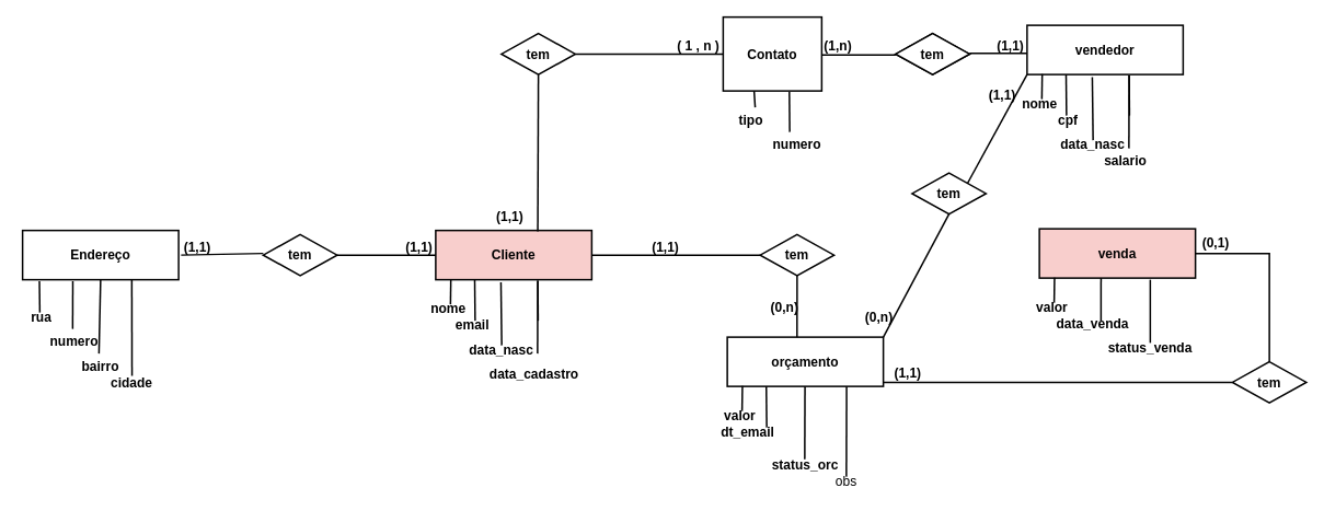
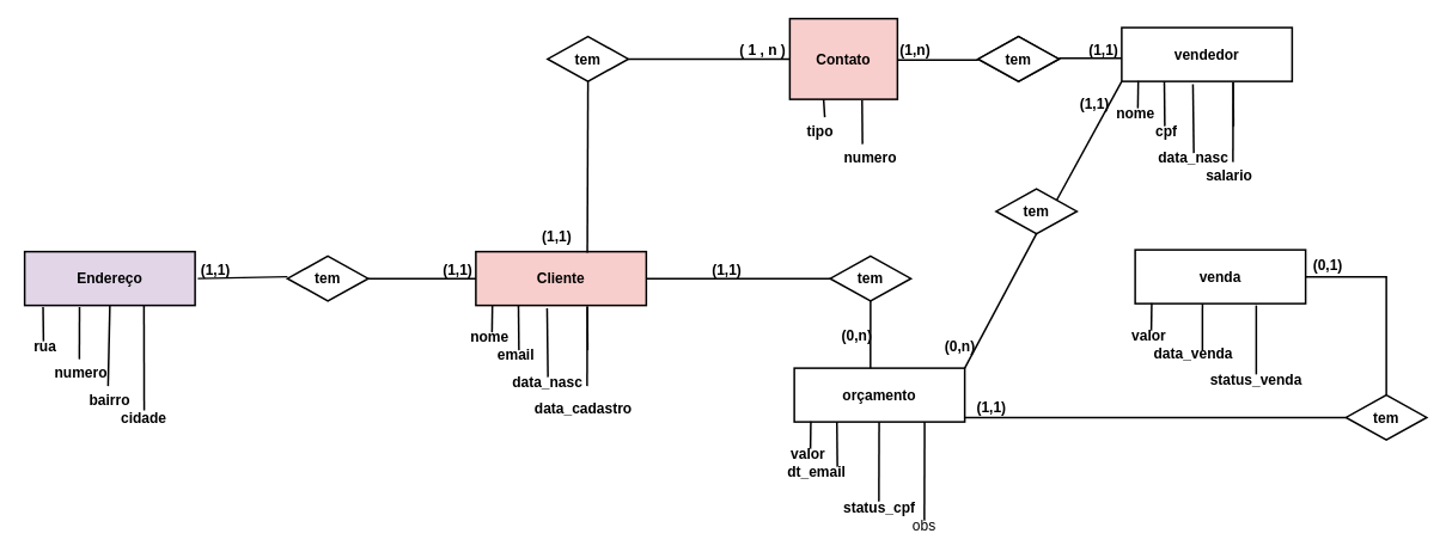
  <mxCell id="0" />
  <mxCell id="1" parent="0" />
  <mxCell id="2" value="Cliente" style="rounded=0;whiteSpace=wrap;html=1;fontSize=16;strokeWidth=2;fontStyle=1;fillColor=#f8cecc;" vertex="1" parent="1"><mxGeometry y="280" width="190" height="60" as="geometry" x="530" /></mxCell>
  <mxCell id="3" value="tem" style="rhombus;whiteSpace=wrap;html=1;fontSize=16;strokeWidth=2;fontStyle=1" vertex="1" parent="1"><mxGeometry x="320" y="285" width="90" height="50" as="geometry" /></mxCell>
  <mxCell id="4" value="" style="endArrow=none;html=1;rounded=0;exitX=0;exitY=0.5;exitDx=0;exitDy=0;entryX=1;entryY=0.5;entryDx=0;entryDy=0;fontSize=16;strokeColor=#000000;strokeWidth=2;fontStyle=1" edge="1" parent="1" source="2" target="3"><mxGeometry width="50" height="50" relative="1" as="geometry"><mxPoint x="890" y="630" as="sourcePoint" /><mxPoint x="940" y="580" as="targetPoint" /></mxGeometry></mxCell>
- <mxCell id="5" value="Endereço" style="rounded=0;whiteSpace=wrap;html=1;fontSize=16;strokeWidth=2;fontStyle=1" vertex="1" parent="1"><mxGeometry x="27" y="280" width="190" height="60" as="geometry" /></mxCell>
+ <mxCell id="5" value="Endereço" style="rounded=0;whiteSpace=wrap;html=1;fontSize=16;strokeWidth=2;fontStyle=1;fillColor=#e1d5e7;" vertex="1" parent="1"><mxGeometry x="27" y="280" width="190" height="60" as="geometry" /></mxCell>
  <mxCell id="6" value="" style="endArrow=none;html=1;rounded=0;exitX=0;exitY=0.5;exitDx=0;exitDy=0;fontSize=16;strokeColor=#000000;strokeWidth=2;fontStyle=1" edge="1" parent="1"><mxGeometry width="50" height="50" relative="1" as="geometry"><mxPoint x="320" y="308" as="sourcePoint" /><mxPoint x="220" y="310" as="targetPoint" /></mxGeometry></mxCell>
  <mxCell id="7" style="edgeStyle=orthogonalEdgeStyle;rounded=0;orthogonalLoop=1;jettySize=auto;html=1;exitX=0.5;exitY=1;exitDx=0;exitDy=0;fontSize=16;strokeWidth=2;fontStyle=1" edge="1" parent="1" source="5" target="5"><mxGeometry relative="1" as="geometry" /></mxCell>
  <mxCell id="8" value="nome" style="text;html=1;align=center;verticalAlign=middle;resizable=0;points=[];autosize=1;strokeColor=none;fillColor=none;fontSize=16;strokeWidth=2;fontStyle=1" vertex="1" parent="1"><mxGeometry x="515" y="360" width="60" height="30" as="geometry" /></mxCell>
  <mxCell id="9" value="" style="endArrow=none;html=1;rounded=0;entryX=0.25;entryY=1;entryDx=0;entryDy=0;fontSize=16;strokeWidth=2;fontStyle=1" edge="1" parent="1" target="2"><mxGeometry width="50" height="50" relative="1" as="geometry"><mxPoint x="578" y="390" as="sourcePoint" /><mxPoint x="900" y="330" as="targetPoint" /></mxGeometry></mxCell>
  <mxCell id="10" value="" style="endArrow=none;html=1;rounded=0;entryX=0.097;entryY=0.993;entryDx=0;entryDy=0;entryPerimeter=0;fontSize=16;strokeWidth=2;fontStyle=1" edge="1" parent="1" target="2"><mxGeometry width="50" height="50" relative="1" as="geometry"><mxPoint x="548" y="370" as="sourcePoint" /><mxPoint x="900" y="330" as="targetPoint" /></mxGeometry></mxCell>
  <mxCell id="11" value="email&lt;span style=&quot;white-space: pre;&quot;&gt;&#09;&lt;/span&gt;" style="text;html=1;align=center;verticalAlign=middle;whiteSpace=wrap;rounded=0;fontSize=16;strokeWidth=2;fontStyle=1" vertex="1" parent="1"><mxGeometry x="560" y="380" width="60" height="30" as="geometry" /></mxCell>
  <mxCell id="12" value="" style="endArrow=none;html=1;rounded=0;entryX=0.423;entryY=0.993;entryDx=0;entryDy=0;entryPerimeter=0;fontSize=16;strokeWidth=2;fontStyle=1" edge="1" parent="1"><mxGeometry width="50" height="50" relative="1" as="geometry"><mxPoint x="918.989" y="130" as="sourcePoint" /><mxPoint x="917.64" y="110" as="targetPoint" /></mxGeometry></mxCell>
  <mxCell id="13" value="data_nasc" style="text;html=1;align=center;verticalAlign=middle;whiteSpace=wrap;rounded=0;fontSize=16;strokeWidth=2;fontStyle=1" vertex="1" parent="1"><mxGeometry x="580" y="410" width="60" height="30" as="geometry" /></mxCell>
  <mxCell id="14" value="" style="endArrow=none;html=1;rounded=0;entryX=0.649;entryY=1.011;entryDx=0;entryDy=0;entryPerimeter=0;fontSize=16;strokeWidth=2;fontStyle=1" edge="1" parent="1"><mxGeometry width="50" height="50" relative="1" as="geometry"><mxPoint x="961" y="160" as="sourcePoint" /><mxPoint x="960.58" y="111.08" as="targetPoint" /></mxGeometry></mxCell>
  <mxCell id="15" value="data_cadastro" style="text;html=1;align=center;verticalAlign=middle;whiteSpace=wrap;rounded=0;fontSize=16;strokeWidth=2;fontStyle=1" vertex="1" parent="1"><mxGeometry x="620" y="440" width="60" height="30" as="geometry" /></mxCell>
  <mxCell id="16" value="" style="endArrow=none;html=1;rounded=0;entryX=0.108;entryY=1.03;entryDx=0;entryDy=0;entryPerimeter=0;fontSize=16;strokeWidth=2;fontStyle=1" edge="1" parent="1" target="5"><mxGeometry width="50" height="50" relative="1" as="geometry"><mxPoint x="48" y="380" as="sourcePoint" /><mxPoint x="-220" y="380" as="targetPoint" /></mxGeometry></mxCell>
  <mxCell id="17" value="rua" style="text;html=1;align=center;verticalAlign=middle;whiteSpace=wrap;rounded=0;fontSize=16;strokeWidth=2;fontStyle=1" vertex="1" parent="1"><mxGeometry x="20" y="370" width="60" height="30" as="geometry" /></mxCell>
  <mxCell id="18" value="" style="endArrow=none;html=1;rounded=0;entryX=0.322;entryY=1.03;entryDx=0;entryDy=0;entryPerimeter=0;fontSize=16;strokeWidth=2;fontStyle=1" edge="1" parent="1" target="5"><mxGeometry width="50" height="50" relative="1" as="geometry"><mxPoint x="88" y="400" as="sourcePoint" /><mxPoint x="-220" y="380" as="targetPoint" /></mxGeometry></mxCell>
  <mxCell id="19" value="numero" style="text;html=1;align=center;verticalAlign=middle;whiteSpace=wrap;rounded=0;fontSize=16;strokeWidth=2;fontStyle=1" vertex="1" parent="1"><mxGeometry x="60" y="400" width="60" height="30" as="geometry" /></mxCell>
  <mxCell id="20" value="" style="endArrow=none;html=1;rounded=0;entryX=0.5;entryY=1;entryDx=0;entryDy=0;exitX=1;exitY=1;exitDx=0;exitDy=0;fontSize=16;strokeWidth=2;fontStyle=1" edge="1" parent="1" source="19" target="5"><mxGeometry width="50" height="50" relative="1" as="geometry"><mxPoint x="-270" y="430" as="sourcePoint" /><mxPoint x="-220" y="380" as="targetPoint" /></mxGeometry></mxCell>
  <mxCell id="21" value="bairro" style="text;html=1;align=center;verticalAlign=middle;whiteSpace=wrap;rounded=0;fontSize=16;strokeWidth=2;fontStyle=1" vertex="1" parent="1"><mxGeometry x="92" y="430" width="60" height="30" as="geometry" /></mxCell>
  <mxCell id="22" value="" style="endArrow=none;html=1;rounded=0;entryX=0.804;entryY=1.047;entryDx=0;entryDy=0;entryPerimeter=0;fontSize=16;strokeWidth=2;fontStyle=1" edge="1" parent="1"><mxGeometry width="50" height="50" relative="1" as="geometry"><mxPoint x="160.24" y="457.18" as="sourcePoint" /><mxPoint x="160" y="340" as="targetPoint" /></mxGeometry></mxCell>
  <mxCell id="23" value="cidade" style="text;html=1;align=center;verticalAlign=middle;whiteSpace=wrap;rounded=0;fontSize=16;strokeWidth=2;fontStyle=1" vertex="1" parent="1"><mxGeometry x="130" y="450" width="60" height="30" as="geometry" /></mxCell>
  <mxCell id="24" value="(1,1)" style="text;html=1;align=center;verticalAlign=middle;whiteSpace=wrap;rounded=0;fontSize=16;strokeWidth=2;fontStyle=1" vertex="1" parent="1"><mxGeometry x="210" y="285" width="60" height="30" as="geometry" /></mxCell>
  <mxCell id="25" value="(1,1)" style="text;html=1;align=center;verticalAlign=middle;whiteSpace=wrap;rounded=0;fontSize=16;strokeWidth=2;fontStyle=1" vertex="1" parent="1"><mxGeometry x="480" y="285" width="60" height="30" as="geometry" /></mxCell>
- <mxCell id="26" value="Contato" style="rounded=0;whiteSpace=wrap;html=1;fontSize=16;strokeWidth=2;fontStyle=1" vertex="1" parent="1"><mxGeometry x="880" y="20" width="120" height="90" as="geometry" /></mxCell>
+ <mxCell id="26" value="Contato" style="rounded=0;whiteSpace=wrap;html=1;fontSize=16;strokeWidth=2;fontStyle=1;fillColor=#f8cecc;" vertex="1" parent="1"><mxGeometry x="880" y="20" width="120" height="90" as="geometry" /></mxCell>
  <mxCell id="27" value="" style="endArrow=none;html=1;rounded=0;entryX=0;entryY=0.5;entryDx=0;entryDy=0;fontSize=16;strokeColor=#000000;strokeWidth=2;fontStyle=1" edge="1" parent="1" target="26"><mxGeometry width="50" height="50" relative="1" as="geometry"><mxPoint x="700" y="65" as="sourcePoint" /><mxPoint x="900" y="210" as="targetPoint" /></mxGeometry></mxCell>
  <mxCell id="28" value="tem" style="rhombus;whiteSpace=wrap;html=1;fontSize=16;strokeWidth=2;fontStyle=1" vertex="1" parent="1"><mxGeometry x="610" y="40" width="90" height="50" as="geometry" /></mxCell>
  <mxCell id="29" value="" style="endArrow=none;html=1;rounded=0;entryX=0.5;entryY=1;entryDx=0;entryDy=0;exitX=0.654;exitY=0.019;exitDx=0;exitDy=0;exitPerimeter=0;fontSize=16;strokeColor=#000000;strokeWidth=2;fontStyle=1" edge="1" parent="1" source="2" target="28"><mxGeometry width="50" height="50" relative="1" as="geometry"><mxPoint x="650" y="270" as="sourcePoint" /><mxPoint x="900" y="210" as="targetPoint" /></mxGeometry></mxCell>
  <mxCell id="30" value="(1,1)" style="text;html=1;align=center;verticalAlign=middle;resizable=0;points=[];autosize=1;strokeColor=none;fillColor=none;fontSize=16;strokeWidth=2;fontStyle=1" vertex="1" parent="1"><mxGeometry x="590" y="248" width="60" height="30" as="geometry" /></mxCell>
  <mxCell id="31" value="&lt;div&gt;( 1 , n )&lt;/div&gt;" style="text;html=1;align=center;verticalAlign=middle;whiteSpace=wrap;rounded=0;fontSize=16;strokeWidth=2;fontStyle=1" vertex="1" parent="1"><mxGeometry x="820" y="40" width="60" height="30" as="geometry" /></mxCell>
  <mxCell id="32" value="" style="endArrow=none;html=1;rounded=0;entryX=0.418;entryY=1.055;entryDx=0;entryDy=0;entryPerimeter=0;fontSize=16;strokeWidth=2;fontStyle=1" edge="1" parent="1" target="2"><mxGeometry width="50" height="50" relative="1" as="geometry"><mxPoint x="610.36" y="420" as="sourcePoint" /><mxPoint x="610" y="390" as="targetPoint" /></mxGeometry></mxCell>
  <mxCell id="33" value="" style="endArrow=none;html=1;rounded=0;entryX=0.649;entryY=1.011;entryDx=0;entryDy=0;entryPerimeter=0;fontSize=16;strokeWidth=2;fontStyle=1" edge="1" parent="1"><mxGeometry width="50" height="50" relative="1" as="geometry"><mxPoint x="654.71" y="390" as="sourcePoint" /><mxPoint x="654.29" y="341.08" as="targetPoint" /></mxGeometry></mxCell>
  <mxCell id="34" value="" style="endArrow=none;html=1;rounded=0;entryX=0.649;entryY=1.011;entryDx=0;entryDy=0;entryPerimeter=0;fontSize=16;strokeWidth=2;fontStyle=1" edge="1" parent="1"><mxGeometry width="50" height="50" relative="1" as="geometry"><mxPoint x="654" y="430" as="sourcePoint" /><mxPoint x="654.29" y="341.08" as="targetPoint" /></mxGeometry></mxCell>
  <mxCell id="35" value="tipo" style="text;html=1;align=center;verticalAlign=middle;whiteSpace=wrap;rounded=0;fontSize=16;strokeWidth=2;fontStyle=1" vertex="1" parent="1"><mxGeometry x="884" y="130" width="60" height="30" as="geometry" /></mxCell>
  <mxCell id="36" value="numero" style="text;html=1;align=center;verticalAlign=middle;whiteSpace=wrap;rounded=0;fontSize=16;strokeWidth=2;fontStyle=1" vertex="1" parent="1"><mxGeometry x="940" y="160" width="60" height="30" as="geometry" /></mxCell>
  <mxCell id="37" value="vendedor" style="rounded=0;whiteSpace=wrap;html=1;fontSize=16;strokeWidth=2;fontStyle=1" vertex="1" parent="1"><mxGeometry x="1250" y="30" width="190" height="60" as="geometry" /></mxCell>
  <mxCell id="38" value="nome" style="text;html=1;align=center;verticalAlign=middle;resizable=0;points=[];autosize=1;strokeColor=none;fillColor=none;fontSize=16;strokeWidth=2;fontStyle=1" vertex="1" parent="1"><mxGeometry x="1235" width="60" height="30" as="geometry" y="110" /></mxCell>
  <mxCell id="39" value="" style="endArrow=none;html=1;rounded=0;entryX=0.25;entryY=1;entryDx=0;entryDy=0;fontSize=16;strokeWidth=2;fontStyle=1" edge="1" target="37" parent="1"><mxGeometry width="50" height="50" relative="1" as="geometry"><mxPoint x="1298" y="140" as="sourcePoint" /><mxPoint x="1620" y="80" as="targetPoint" /></mxGeometry></mxCell>
  <mxCell id="40" value="" style="endArrow=none;html=1;rounded=0;entryX=0.097;entryY=0.993;entryDx=0;entryDy=0;entryPerimeter=0;fontSize=16;strokeWidth=2;fontStyle=1" edge="1" target="37" parent="1"><mxGeometry width="50" height="50" relative="1" as="geometry"><mxPoint x="1268" y="120" as="sourcePoint" /><mxPoint x="1620" y="80" as="targetPoint" /></mxGeometry></mxCell>
  <mxCell id="41" value="cpf" style="text;html=1;align=center;verticalAlign=middle;whiteSpace=wrap;rounded=0;fontSize=16;strokeWidth=2;fontStyle=1" vertex="1" parent="1"><mxGeometry x="1270" y="130" width="60" height="30" as="geometry" /></mxCell>
  <mxCell id="42" value="data_nasc" style="text;html=1;align=center;verticalAlign=middle;whiteSpace=wrap;rounded=0;fontSize=16;strokeWidth=2;fontStyle=1" vertex="1" parent="1"><mxGeometry x="1300" y="160" width="60" height="30" as="geometry" /></mxCell>
  <mxCell id="43" value="(1,1)" style="text;html=1;align=center;verticalAlign=middle;whiteSpace=wrap;rounded=0;fontSize=16;strokeWidth=2;fontStyle=1" vertex="1" parent="1"><mxGeometry x="1200" y="40" width="60" height="30" as="geometry" /></mxCell>
  <mxCell id="44" value="" style="endArrow=none;html=1;rounded=0;entryX=0.418;entryY=1.055;entryDx=0;entryDy=0;entryPerimeter=0;fontSize=16;strokeWidth=2;fontStyle=1" edge="1" target="37" parent="1"><mxGeometry width="50" height="50" relative="1" as="geometry"><mxPoint x="1330.36" y="170" as="sourcePoint" /><mxPoint x="1330" y="140" as="targetPoint" /></mxGeometry></mxCell>
  <mxCell id="45" value="" style="endArrow=none;html=1;rounded=0;entryX=0.649;entryY=1.011;entryDx=0;entryDy=0;entryPerimeter=0;fontSize=16;strokeWidth=2;fontStyle=1" edge="1" parent="1"><mxGeometry width="50" height="50" relative="1" as="geometry"><mxPoint x="1374.71" y="140" as="sourcePoint" /><mxPoint x="1374.29" y="91.08" as="targetPoint" /></mxGeometry></mxCell>
  <mxCell id="46" value="" style="endArrow=none;html=1;rounded=0;entryX=0.649;entryY=1.011;entryDx=0;entryDy=0;entryPerimeter=0;fontSize=16;strokeWidth=2;fontStyle=1" edge="1" parent="1"><mxGeometry width="50" height="50" relative="1" as="geometry"><mxPoint x="1374" y="180" as="sourcePoint" /><mxPoint x="1374.29" y="91.08" as="targetPoint" /></mxGeometry></mxCell>
  <mxCell id="47" value="tem" style="rhombus;whiteSpace=wrap;html=1;fontSize=16;strokeWidth=2;fontStyle=1" vertex="1" parent="1"><mxGeometry x="1090" y="40" width="90" height="50" as="geometry" /></mxCell>
  <mxCell id="48" value="" style="endArrow=none;html=1;rounded=0;exitX=0;exitY=0.52;exitDx=0;exitDy=0;exitPerimeter=0;fontSize=16;strokeColor=#000000;strokeWidth=2;fontStyle=1" edge="1" parent="1" source="47"><mxGeometry width="50" height="50" relative="1" as="geometry"><mxPoint x="1090" y="60" as="sourcePoint" /><mxPoint x="1000" y="66" as="targetPoint" /></mxGeometry></mxCell>
  <mxCell id="49" value="" style="endArrow=none;html=1;rounded=0;exitX=0;exitY=0.52;exitDx=0;exitDy=0;exitPerimeter=0;fontSize=16;strokeColor=#000000;strokeWidth=2;fontStyle=1" edge="1" parent="1"><mxGeometry width="50" height="50" relative="1" as="geometry"><mxPoint x="1250" y="64.29" as="sourcePoint" /><mxPoint x="1180" y="64.29" as="targetPoint" /></mxGeometry></mxCell>
  <mxCell id="50" value="tem" style="rhombus;whiteSpace=wrap;html=1;fontSize=16;strokeWidth=2;fontStyle=1" vertex="1" parent="1"><mxGeometry x="1090" y="40" width="90" height="50" as="geometry" /></mxCell>
  <mxCell id="51" value="(1,n)" style="text;html=1;align=center;verticalAlign=middle;whiteSpace=wrap;rounded=0;fontSize=16;strokeWidth=2;fontStyle=1" vertex="1" parent="1"><mxGeometry x="990" y="40" width="60" height="30" as="geometry" /></mxCell>
  <mxCell id="52" value="salario" style="text;html=1;align=center;verticalAlign=middle;whiteSpace=wrap;rounded=0;fontSize=16;strokeWidth=2;fontStyle=1" vertex="1" parent="1"><mxGeometry x="1340" y="180" width="60" height="30" as="geometry" /></mxCell>
  <mxCell id="53" value="orçamento" style="rounded=0;whiteSpace=wrap;html=1;fontSize=16;strokeWidth=2;fontStyle=1" vertex="1" parent="1"><mxGeometry x="885" y="410" width="190" height="60" as="geometry" /></mxCell>
  <mxCell id="54" value="valor" style="text;html=1;align=center;verticalAlign=middle;resizable=0;points=[];autosize=1;strokeColor=none;fillColor=none;fontSize=16;strokeWidth=2;fontStyle=1" vertex="1" parent="1"><mxGeometry x="870" y="490" width="60" height="30" as="geometry" /></mxCell>
  <mxCell id="55" value="" style="endArrow=none;html=1;rounded=0;entryX=0.25;entryY=1;entryDx=0;entryDy=0;fontSize=16;strokeWidth=2;fontStyle=1" edge="1" target="53" parent="1"><mxGeometry width="50" height="50" relative="1" as="geometry"><mxPoint x="933" y="520" as="sourcePoint" /><mxPoint x="1255" y="460" as="targetPoint" /></mxGeometry></mxCell>
  <mxCell id="56" value="" style="endArrow=none;html=1;rounded=0;entryX=0.097;entryY=0.993;entryDx=0;entryDy=0;entryPerimeter=0;fontSize=16;strokeWidth=2;fontStyle=1" edge="1" target="53" parent="1"><mxGeometry width="50" height="50" relative="1" as="geometry"><mxPoint x="903" y="500" as="sourcePoint" /><mxPoint x="1255" y="460" as="targetPoint" /></mxGeometry></mxCell>
  <mxCell id="57" value="dt_email" style="text;html=1;align=center;verticalAlign=middle;whiteSpace=wrap;rounded=0;fontSize=16;strokeWidth=2;fontStyle=1" vertex="1" parent="1"><mxGeometry x="880" y="510" width="60" height="30" as="geometry" /></mxCell>
- <mxCell id="58" value="venda" style="rounded=0;whiteSpace=wrap;html=1;fontSize=16;strokeWidth=2;fontStyle=1;fillColor=#f8cecc;" vertex="1" parent="1"><mxGeometry x="1265" y="278" width="190" height="60" as="geometry" /></mxCell>
+ <mxCell id="58" value="venda" style="rounded=0;whiteSpace=wrap;html=1;fontSize=16;strokeWidth=2;fontStyle=1" vertex="1" parent="1"><mxGeometry x="1265" y="278" width="190" height="60" as="geometry" /></mxCell>
  <mxCell id="59" value="valor" style="text;html=1;align=center;verticalAlign=middle;resizable=0;points=[];autosize=1;strokeColor=none;fillColor=none;fontSize=16;strokeWidth=2;fontStyle=1" vertex="1" parent="1"><mxGeometry x="1250" y="358" width="60" height="30" as="geometry" /></mxCell>
  <mxCell id="60" value="" style="endArrow=none;html=1;rounded=0;entryX=0.395;entryY=1;entryDx=0;entryDy=0;fontSize=16;entryPerimeter=0;strokeWidth=2;fontStyle=1" edge="1" target="58" parent="1"><mxGeometry width="50" height="50" relative="1" as="geometry"><mxPoint x="1340" y="390" as="sourcePoint" /><mxPoint x="1635" y="328" as="targetPoint" /></mxGeometry></mxCell>
  <mxCell id="61" value="" style="endArrow=none;html=1;rounded=0;entryX=0.097;entryY=0.993;entryDx=0;entryDy=0;entryPerimeter=0;fontSize=16;strokeWidth=2;fontStyle=1" edge="1" target="58" parent="1"><mxGeometry width="50" height="50" relative="1" as="geometry"><mxPoint x="1283" y="368" as="sourcePoint" /><mxPoint x="1635" y="328" as="targetPoint" /></mxGeometry></mxCell>
  <mxCell id="62" value="data_venda" style="text;html=1;align=center;verticalAlign=middle;whiteSpace=wrap;rounded=0;fontSize=16;strokeWidth=2;fontStyle=1" vertex="1" parent="1"><mxGeometry x="1300" y="380" width="60" height="28" as="geometry" /></mxCell>
  <mxCell id="63" value="status_venda" style="text;html=1;align=center;verticalAlign=middle;whiteSpace=wrap;rounded=0;fontSize=16;strokeWidth=2;fontStyle=1" vertex="1" parent="1"><mxGeometry x="1370" y="408" width="60" height="30" as="geometry" /></mxCell>
  <mxCell id="64" value="" style="endArrow=none;html=1;rounded=0;entryX=0.649;entryY=1.011;entryDx=0;entryDy=0;entryPerimeter=0;fontSize=16;strokeWidth=2;fontStyle=1" edge="1" parent="1"><mxGeometry width="50" height="50" relative="1" as="geometry"><mxPoint x="979.29" y="558.92" as="sourcePoint" /><mxPoint x="979.58" y="470" as="targetPoint" /></mxGeometry></mxCell>
  <mxCell id="65" value="" style="endArrow=none;html=1;rounded=0;entryX=0.649;entryY=1.011;entryDx=0;entryDy=0;entryPerimeter=0;fontSize=16;strokeWidth=2;fontStyle=1" edge="1" parent="1"><mxGeometry width="50" height="50" relative="1" as="geometry"><mxPoint x="1030" y="580" as="sourcePoint" /><mxPoint x="1030.29" y="470" as="targetPoint" /></mxGeometry></mxCell>
- <mxCell id="66" value="status_orc" style="text;html=1;align=center;verticalAlign=middle;whiteSpace=wrap;rounded=0;fontSize=16;strokeWidth=2;fontStyle=1" vertex="1" parent="1"><mxGeometry x="950" y="550" width="60" height="30" as="geometry" /></mxCell>
+ <mxCell id="66" value="status_cpf" style="text;html=1;align=center;verticalAlign=middle;whiteSpace=wrap;rounded=0;fontSize=16;strokeWidth=2;fontStyle=1" vertex="1" parent="1"><mxGeometry x="950" y="550" width="60" height="30" as="geometry" /></mxCell>
  <mxCell id="67" value="obs" style="text;html=1;align=center;verticalAlign=middle;whiteSpace=wrap;rounded=0;fontSize=16;" vertex="1" parent="1"><mxGeometry x="1000" y="570" width="60" height="30" as="geometry" /></mxCell>
  <mxCell id="68" value="" style="endArrow=none;html=1;rounded=0;entryX=0.418;entryY=1.055;entryDx=0;entryDy=0;entryPerimeter=0;fontSize=16;strokeWidth=2;fontStyle=1" edge="1" parent="1"><mxGeometry width="50" height="50" relative="1" as="geometry"><mxPoint x="1400" y="417" as="sourcePoint" /><mxPoint x="1400" y="340" as="targetPoint" /></mxGeometry></mxCell>
  <mxCell id="69" value="tem" style="rhombus;whiteSpace=wrap;html=1;fontSize=16;strokeWidth=2;fontStyle=1" vertex="1" parent="1"><mxGeometry x="925" y="285" width="90" height="50" as="geometry" /></mxCell>
  <mxCell id="70" value="" style="endArrow=none;html=1;rounded=0;exitX=1;exitY=0.5;exitDx=0;exitDy=0;entryX=0;entryY=0.5;entryDx=0;entryDy=0;strokeColor=#000000;strokeWidth=2;fontStyle=1" edge="1" parent="1" source="2" target="69"><mxGeometry width="50" height="50" relative="1" as="geometry"><mxPoint x="870" y="400" as="sourcePoint" /><mxPoint x="920" y="350" as="targetPoint" /></mxGeometry></mxCell>
  <mxCell id="71" value="" style="endArrow=none;html=1;rounded=0;entryX=0.5;entryY=1;entryDx=0;entryDy=0;exitX=0.447;exitY=0;exitDx=0;exitDy=0;exitPerimeter=0;strokeWidth=2;fontStyle=1" edge="1" parent="1" source="53" target="69"><mxGeometry width="50" height="50" relative="1" as="geometry"><mxPoint x="970" y="400" as="sourcePoint" /><mxPoint x="920" y="350" as="targetPoint" /></mxGeometry></mxCell>
  <mxCell id="72" value="(0,n)" style="text;html=1;align=center;verticalAlign=middle;whiteSpace=wrap;rounded=0;fontSize=16;strokeWidth=2;fontStyle=1" vertex="1" parent="1"><mxGeometry x="925" y="358" width="60" height="30" as="geometry" /></mxCell>
  <mxCell id="73" value="(1,1)" style="text;html=1;align=center;verticalAlign=middle;whiteSpace=wrap;rounded=0;fontSize=16;strokeWidth=2;fontStyle=1" vertex="1" parent="1"><mxGeometry x="780" y="285" width="60" height="30" as="geometry" /></mxCell>
  <mxCell id="74" value="tem" style="rhombus;whiteSpace=wrap;html=1;fontSize=16;strokeWidth=2;fontStyle=1" vertex="1" parent="1"><mxGeometry x="1110" y="210" width="90" height="50" as="geometry" /></mxCell>
  <mxCell id="75" value="" style="endArrow=none;html=1;rounded=0;entryX=0.5;entryY=1;entryDx=0;entryDy=0;exitX=1;exitY=0;exitDx=0;exitDy=0;strokeColor=#000000;strokeWidth=2;fontStyle=1" edge="1" parent="1" source="53" target="74"><mxGeometry width="50" height="50" relative="1" as="geometry"><mxPoint x="1140" y="450" as="sourcePoint" /><mxPoint x="1140" y="380" as="targetPoint" /></mxGeometry></mxCell>
  <mxCell id="76" value="" style="endArrow=none;html=1;rounded=0;entryX=0;entryY=1;entryDx=0;entryDy=0;exitX=1;exitY=0;exitDx=0;exitDy=0;strokeColor=#000000;strokeWidth=2;fontStyle=1" edge="1" parent="1" source="74" target="37"><mxGeometry width="50" height="50" relative="1" as="geometry"><mxPoint x="870" y="400" as="sourcePoint" /><mxPoint x="920" y="350" as="targetPoint" /></mxGeometry></mxCell>
  <mxCell id="77" value="(0,n)" style="text;html=1;align=center;verticalAlign=middle;whiteSpace=wrap;rounded=0;fontSize=16;strokeWidth=2;fontStyle=1" vertex="1" parent="1"><mxGeometry x="1040" y="370" width="60" height="30" as="geometry" /></mxCell>
  <mxCell id="78" value="(1,1)" style="text;html=1;align=center;verticalAlign=middle;whiteSpace=wrap;rounded=0;fontSize=16;strokeWidth=2;fontStyle=1" vertex="1" parent="1"><mxGeometry x="1190" y="100" width="60" height="30" as="geometry" /></mxCell>
  <mxCell id="79" value="" style="endArrow=none;html=1;rounded=0;exitX=1;exitY=0;exitDx=0;exitDy=0;strokeColor=#000000;strokeWidth=2;fontStyle=1" edge="1" parent="1"><mxGeometry width="50" height="50" relative="1" as="geometry"><mxPoint x="1075" y="465" as="sourcePoint" /><mxPoint x="1500" y="465" as="targetPoint" /></mxGeometry></mxCell>
  <mxCell id="80" value="tem" style="rhombus;whiteSpace=wrap;html=1;fontSize=16;strokeWidth=2;fontStyle=1" vertex="1" parent="1"><mxGeometry x="1500" y="440" width="90" height="50" as="geometry" /></mxCell>
  <mxCell id="81" value="" style="endArrow=none;html=1;rounded=0;entryX=1;entryY=0.5;entryDx=0;entryDy=0;exitX=0.5;exitY=0;exitDx=0;exitDy=0;strokeColor=#000000;strokeWidth=2;fontStyle=1" edge="1" parent="1" source="80" target="58"><mxGeometry width="50" height="50" relative="1" as="geometry"><mxPoint x="1085" y="420" as="sourcePoint" /><mxPoint x="1165" y="270" as="targetPoint" /><Array as="points"><mxPoint x="1545" y="308" /></Array></mxGeometry></mxCell>
  <mxCell id="82" value="(1,1)" style="text;html=1;align=center;verticalAlign=middle;whiteSpace=wrap;rounded=0;fontSize=16;strokeWidth=2;fontStyle=1" vertex="1" parent="1"><mxGeometry x="1075" y="438" width="60" height="30" as="geometry" /></mxCell>
  <mxCell id="83" value="(0,1)" style="text;html=1;align=center;verticalAlign=middle;whiteSpace=wrap;rounded=0;fontSize=16;strokeWidth=2;fontStyle=1" vertex="1" parent="1"><mxGeometry x="1450" y="280" width="60" height="30" as="geometry" /></mxCell>
